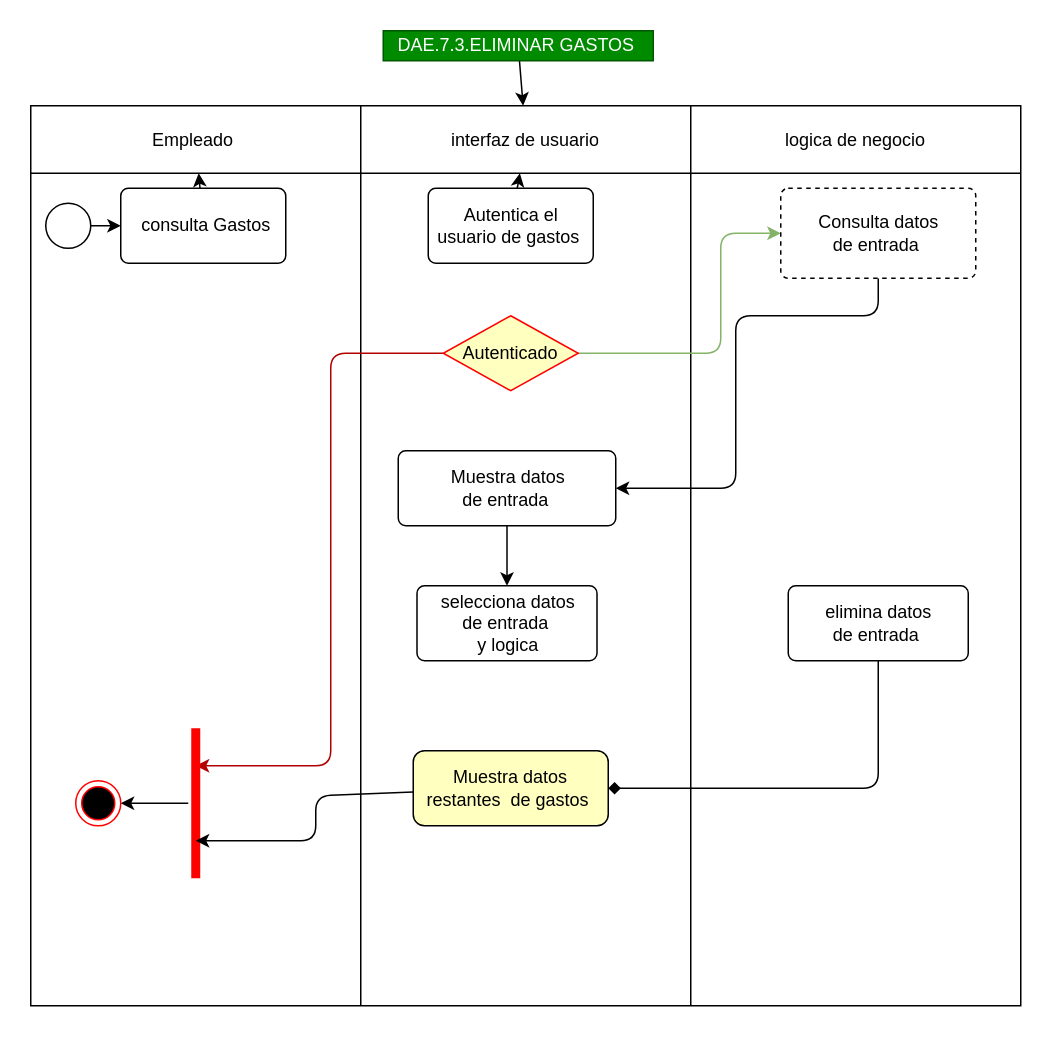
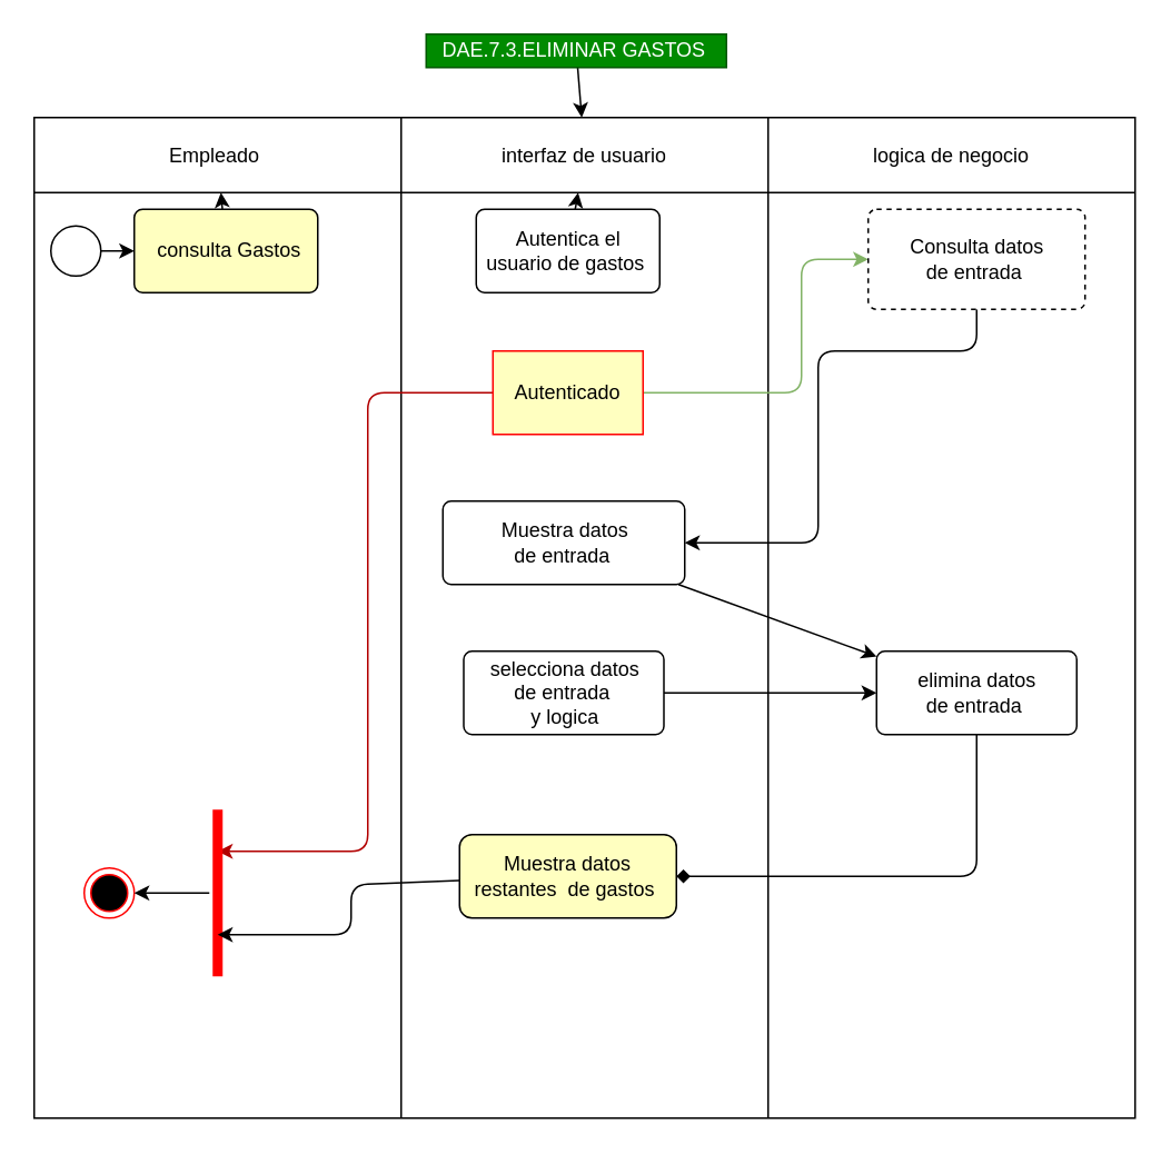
  <mxCell id="0" />
  <mxCell id="1" parent="0" />
  <mxCell id="2" value="" style="edgeStyle=none;html=1;" parent="1" source="3" edge="1"><mxGeometry relative="1" as="geometry"><mxPoint x="348.252" y="70" as="targetPoint" /></mxGeometry></mxCell>
  <mxCell id="3" value="DAE.7.3.ELIMINAR GASTOS&amp;nbsp;" style="text;html=1;resizable=0;autosize=1;align=center;verticalAlign=middle;points=[];rounded=0;fillColor=#008a00;fontColor=#ffffff;strokeColor=#005700;" parent="1" vertex="1"><mxGeometry x="255" y="20" width="180" height="20" as="geometry" /></mxCell>
  <mxCell id="4" value="" style="shape=table;startSize=0;container=1;collapsible=0;childLayout=tableLayout;" parent="1" vertex="1"><mxGeometry x="20" y="70" width="660" height="600" as="geometry" /></mxCell>
  <mxCell id="5" value="" style="shape=partialRectangle;collapsible=0;dropTarget=0;pointerEvents=0;fillColor=none;top=0;left=0;bottom=0;right=0;points=[[0,0.5],[1,0.5]];portConstraint=eastwest;" parent="4" vertex="1"><mxGeometry width="660" height="45" as="geometry" /></mxCell>
  <mxCell id="6" value="Empleado&amp;nbsp;" style="shape=partialRectangle;html=1;whiteSpace=wrap;connectable=0;overflow=hidden;fillColor=none;top=0;left=0;bottom=0;right=0;pointerEvents=1;" parent="5" vertex="1"><mxGeometry width="220" height="45" as="geometry"><mxRectangle width="220" height="45" as="alternateBounds" /></mxGeometry></mxCell>
  <mxCell id="7" value="interfaz de usuario" style="shape=partialRectangle;html=1;whiteSpace=wrap;connectable=0;overflow=hidden;fillColor=none;top=0;left=0;bottom=0;right=0;pointerEvents=1;" parent="5" vertex="1"><mxGeometry x="220" width="220" height="45" as="geometry"><mxRectangle width="220" height="45" as="alternateBounds" /></mxGeometry></mxCell>
  <mxCell id="8" value="logica de negocio" style="shape=partialRectangle;html=1;whiteSpace=wrap;connectable=0;overflow=hidden;fillColor=none;top=0;left=0;bottom=0;right=0;pointerEvents=1;" parent="5" vertex="1"><mxGeometry x="440" width="220" height="45" as="geometry"><mxRectangle width="220" height="45" as="alternateBounds" /></mxGeometry></mxCell>
  <mxCell id="9" value="" style="shape=partialRectangle;collapsible=0;dropTarget=0;pointerEvents=0;fillColor=none;top=0;left=0;bottom=0;right=0;points=[[0,0.5],[1,0.5]];portConstraint=eastwest;" parent="4" vertex="1"><mxGeometry y="45" width="660" height="555" as="geometry" /></mxCell>
  <mxCell id="10" value="" style="shape=partialRectangle;html=1;whiteSpace=wrap;connectable=0;overflow=hidden;fillColor=none;top=0;left=0;bottom=0;right=0;pointerEvents=1;" parent="9" vertex="1"><mxGeometry width="220" height="555" as="geometry"><mxRectangle width="220" height="555" as="alternateBounds" /></mxGeometry></mxCell>
  <mxCell id="11" value="" style="shape=partialRectangle;html=1;whiteSpace=wrap;connectable=0;overflow=hidden;fillColor=none;top=0;left=0;bottom=0;right=0;pointerEvents=1;" parent="9" vertex="1"><mxGeometry x="220" width="220" height="555" as="geometry"><mxRectangle width="220" height="555" as="alternateBounds" /></mxGeometry></mxCell>
  <mxCell id="12" value="" style="shape=partialRectangle;html=1;whiteSpace=wrap;connectable=0;overflow=hidden;fillColor=none;top=0;left=0;bottom=0;right=0;pointerEvents=1;" parent="9" vertex="1"><mxGeometry x="440" width="220" height="555" as="geometry"><mxRectangle width="220" height="555" as="alternateBounds" /></mxGeometry></mxCell>
  <mxCell id="13" style="edgeStyle=none;html=1;entryX=0;entryY=0.5;entryDx=0;entryDy=0;" parent="1" source="14" edge="1"><mxGeometry relative="1" as="geometry"><mxPoint x="80" y="150" as="targetPoint" /></mxGeometry></mxCell>
  <mxCell id="14" value="" style="ellipse;html=1;fillColor=#FFFFFF;" parent="1" vertex="1"><mxGeometry x="30" y="135" width="30" height="30" as="geometry" /></mxCell>
  <mxCell id="15" value="" style="ellipse;html=1;shape=endState;fillColor=#000000;strokeColor=#ff0000;" parent="1" vertex="1"><mxGeometry x="50" y="520" width="30" height="30" as="geometry" /></mxCell>
  <mxCell id="16" value="" style="edgeStyle=none;html=1;" parent="1" source="17" target="6" edge="1"><mxGeometry relative="1" as="geometry" /></mxCell>
- <mxCell id="17" value="&lt;span style=&quot;color: rgb(0 , 0 , 0)&quot;&gt;&amp;nbsp;consulta Gastos&lt;/span&gt;" style="html=1;align=center;verticalAlign=middle;rounded=1;absoluteArcSize=1;arcSize=10;dashed=0;fillColor=#FFFFFF;" parent="1" vertex="1"><mxGeometry x="80" y="125" width="110" height="50" as="geometry" /></mxCell>
+ <mxCell id="17" value="&lt;span style=&quot;color: rgb(0 , 0 , 0)&quot;&gt;&amp;nbsp;consulta Gastos&lt;/span&gt;" style="html=1;align=center;verticalAlign=middle;rounded=1;absoluteArcSize=1;arcSize=10;dashed=0;fillColor=#ffffc0;" parent="1" vertex="1"><mxGeometry x="80" y="125" width="110" height="50" as="geometry" /></mxCell>
  <mxCell id="18" style="edgeStyle=none;html=1;" parent="1" source="19" target="7" edge="1"><mxGeometry relative="1" as="geometry" /></mxCell>
  <mxCell id="19" value="&lt;span style=&quot;color: rgb(0 , 0 , 0)&quot;&gt;Autentica el &lt;br&gt;usuario de gastos&amp;nbsp;&lt;/span&gt;" style="html=1;align=center;verticalAlign=middle;rounded=1;absoluteArcSize=1;arcSize=10;dashed=0;fillColor=#FFFFFF;" parent="1" vertex="1"><mxGeometry x="285" y="125" width="110" height="50" as="geometry" /></mxCell>
  <mxCell id="20" style="edgeStyle=none;html=1;entryX=0;entryY=0.5;entryDx=0;entryDy=0;fontColor=#00CC00;fillColor=#d5e8d4;strokeColor=#82b366;gradientColor=#97d077;exitX=1;exitY=0.5;exitDx=0;exitDy=0;" parent="1" source="22" target="24" edge="1"><mxGeometry relative="1" as="geometry"><mxPoint x="340" y="310" as="targetPoint" /><Array as="points"><mxPoint x="480" y="235" /><mxPoint x="480" y="155" /></Array></mxGeometry></mxCell>
  <mxCell id="21" style="edgeStyle=none;html=1;entryX=0.75;entryY=0.5;entryDx=0;entryDy=0;entryPerimeter=0;fontColor=#FFFFFF;fillColor=#e51400;strokeColor=#B20000;" parent="1" source="22" target="30" edge="1"><mxGeometry relative="1" as="geometry"><Array as="points"><mxPoint x="220" y="235" /><mxPoint x="220" y="510" /></Array></mxGeometry></mxCell>
- <mxCell id="22" value="&lt;span style=&quot;color: rgb(0 , 0 , 0)&quot;&gt;Autenticado&lt;/span&gt;" style="rhombus;whiteSpace=wrap;html=1;fillColor=#ffffc0;strokeColor=#ff0000;" parent="1" vertex="1"><mxGeometry x="295" y="210" width="90" height="50" as="geometry" /></mxCell>
+ <mxCell id="22" value="&lt;span style=&quot;color: rgb(0 , 0 , 0)&quot;&gt;Autenticado&lt;/span&gt;" style="whiteSpace=wrap;html=1;fillColor=#ffffc0;strokeColor=#ff0000;rounded=0;" parent="1" vertex="1"><mxGeometry x="295" y="210" width="90" height="50" as="geometry" /></mxCell>
  <mxCell id="23" style="edgeStyle=none;html=1;entryX=1;entryY=0.5;entryDx=0;entryDy=0;fontColor=#FFFFFF;exitX=0.5;exitY=1;exitDx=0;exitDy=0;" parent="1" source="24" target="28" edge="1"><mxGeometry relative="1" as="geometry"><Array as="points"><mxPoint x="585" y="210" /><mxPoint x="490" y="210" /><mxPoint x="490" y="325" /></Array></mxGeometry></mxCell>
  <mxCell id="24" value="&lt;span style=&quot;color: rgb(0 , 0 , 0)&quot;&gt;Consulta datos &lt;br&gt;de entrada&amp;nbsp;&lt;/span&gt;" style="html=1;align=center;verticalAlign=middle;rounded=1;absoluteArcSize=1;arcSize=10;dashed=1;fillColor=#FFFFFF;" parent="1" vertex="1"><mxGeometry x="520" y="125" width="130" height="60" as="geometry" /></mxCell>
+ <mxCell id="25" style="edgeStyle=none;html=1;entryX=0;entryY=0.5;entryDx=0;entryDy=0;" parent="1" source="26" target="32" edge="1"><mxGeometry relative="1" as="geometry" /></mxCell>
  <mxCell id="26" value="&lt;font color=&quot;#000000&quot;&gt;selecciona datos &lt;br&gt;de entrada&amp;nbsp;&lt;br&gt;&lt;/font&gt;&lt;span style=&quot;color: rgb(0 , 0 , 0)&quot;&gt;y logica&lt;/span&gt;" style="html=1;align=center;verticalAlign=middle;rounded=1;absoluteArcSize=1;arcSize=10;dashed=0;fillColor=#FFFFFF;" parent="1" vertex="1"><mxGeometry x="277.5" y="390" width="120" height="50" as="geometry" /></mxCell>
- <mxCell id="27" style="edgeStyle=none;html=1;" parent="1" source="28" target="26" edge="1"><mxGeometry relative="1" as="geometry" /></mxCell>
+ <mxCell id="27" style="edgeStyle=none;html=1;" parent="1" source="28" target="32" edge="1"><mxGeometry relative="1" as="geometry" /></mxCell>
  <mxCell id="28" value="&lt;font color=&quot;#000000&quot;&gt;Muestra datos &lt;br&gt;de entrada&amp;nbsp;&lt;/font&gt;" style="html=1;align=center;verticalAlign=middle;rounded=1;absoluteArcSize=1;arcSize=10;dashed=0;fillColor=#FFFFFF;" parent="1" vertex="1"><mxGeometry x="265" y="300" width="145" height="50" as="geometry" /></mxCell>
  <mxCell id="29" style="edgeStyle=none;html=1;entryX=1;entryY=0.5;entryDx=0;entryDy=0;fontColor=#FFFFFF;" parent="1" source="30" target="15" edge="1"><mxGeometry relative="1" as="geometry" /></mxCell>
  <mxCell id="30" value="" style="shape=line;html=1;strokeWidth=6;strokeColor=#ff0000;rotation=-90;" parent="1" vertex="1"><mxGeometry x="80" y="530" width="100" height="10" as="geometry" /></mxCell>
  <mxCell id="31" style="edgeStyle=none;html=1;entryX=1;entryY=0.5;entryDx=0;entryDy=0;endArrow=diamond;" parent="1" source="32" target="34" edge="1"><mxGeometry relative="1" as="geometry"><Array as="points"><mxPoint x="585" y="525" /></Array></mxGeometry></mxCell>
  <mxCell id="32" value="&lt;font color=&quot;#000000&quot;&gt;elimina datos &lt;br&gt;de entrada&amp;nbsp;&lt;/font&gt;" style="html=1;align=center;verticalAlign=middle;rounded=1;absoluteArcSize=1;arcSize=10;dashed=0;fillColor=#FFFFFF;" parent="1" vertex="1"><mxGeometry x="525" y="390" width="120" height="50" as="geometry" /></mxCell>
  <mxCell id="33" style="edgeStyle=none;html=1;entryX=0.25;entryY=0.5;entryDx=0;entryDy=0;entryPerimeter=0;" parent="1" source="34" target="30" edge="1"><mxGeometry relative="1" as="geometry"><Array as="points"><mxPoint x="210" y="530" /><mxPoint x="210" y="560" /></Array></mxGeometry></mxCell>
  <mxCell id="34" value="Muestra datos restantes&amp;nbsp; de gastos&amp;nbsp;" style="whiteSpace=wrap;html=1;fillColor=#ffffc0;fontColor=#000000;rounded=1;" parent="1" vertex="1"><mxGeometry x="275" y="500" width="130" height="50" as="geometry" /></mxCell>
